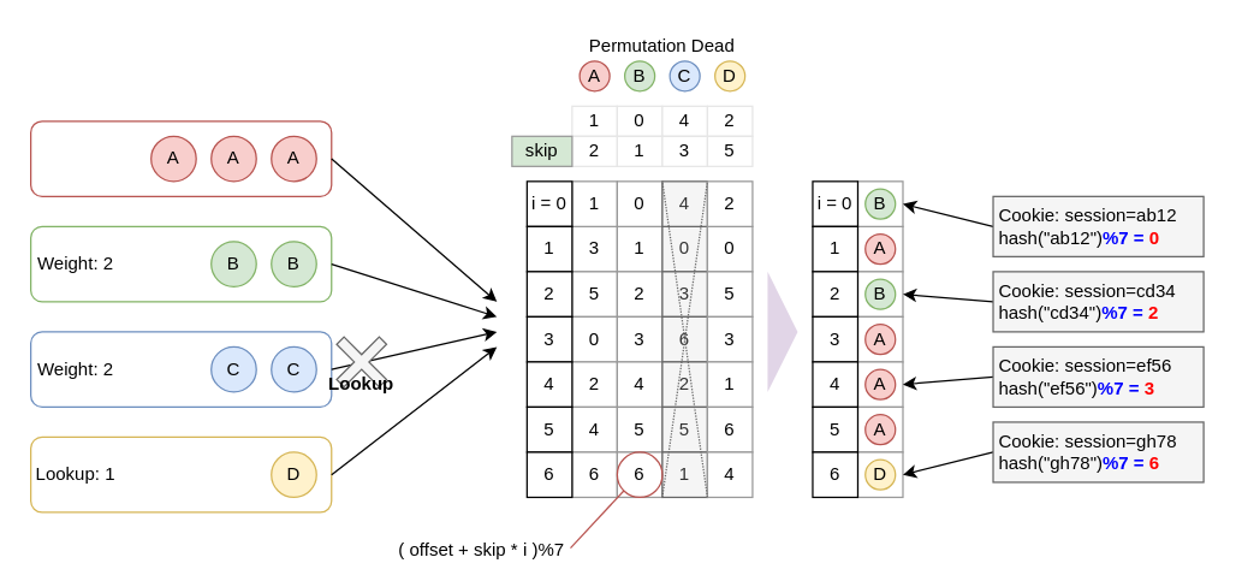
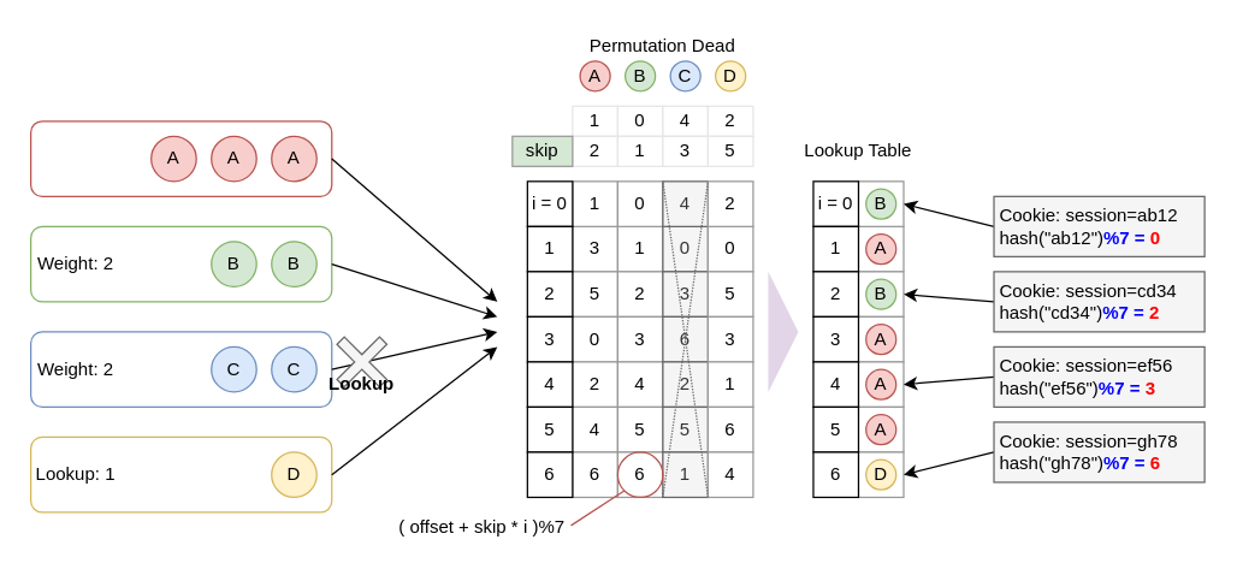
  <mxCell id="0" />
  <mxCell id="1" parent="0" />
  <mxCell id="2" value="" style="rounded=1;whiteSpace=wrap;html=1;fillColor=default;strokeColor=#b85450;" parent="1" vertex="1"><mxGeometry x="20" y="80" width="200" height="50" as="geometry" /></mxCell>
  <mxCell id="3" value="" style="rounded=1;whiteSpace=wrap;html=1;fillColor=default;strokeColor=#82b366;" parent="1" vertex="1"><mxGeometry x="20" y="150" width="200" height="50" as="geometry" /></mxCell>
  <mxCell id="4" value="" style="rounded=1;whiteSpace=wrap;html=1;fillColor=default;strokeColor=#6c8ebf;" parent="1" vertex="1"><mxGeometry x="20" y="220" width="200" height="50" as="geometry" /></mxCell>
  <mxCell id="5" value="" style="rounded=1;whiteSpace=wrap;html=1;fillColor=default;strokeColor=#d6b656;" parent="1" vertex="1"><mxGeometry x="20" y="290" width="200" height="50" as="geometry" /></mxCell>
  <mxCell id="6" value="" style="endArrow=classic;html=1;exitX=1;exitY=0.5;exitDx=0;exitDy=0;" parent="1" source="2" edge="1"><mxGeometry width="50" height="50" relative="1" as="geometry"><mxPoint x="310" y="220" as="sourcePoint" /><mxPoint x="330" y="200" as="targetPoint" /></mxGeometry></mxCell>
  <mxCell id="7" value="" style="endArrow=classic;html=1;exitX=1;exitY=0.5;exitDx=0;exitDy=0;" parent="1" source="5" edge="1"><mxGeometry width="50" height="50" relative="1" as="geometry"><mxPoint x="230" y="140" as="sourcePoint" /><mxPoint x="330" y="230" as="targetPoint" /></mxGeometry></mxCell>
  <mxCell id="8" value="" style="endArrow=classic;html=1;exitX=1;exitY=0.5;exitDx=0;exitDy=0;" parent="1" source="4" edge="1"><mxGeometry width="50" height="50" relative="1" as="geometry"><mxPoint x="230" y="310" as="sourcePoint" /><mxPoint x="330" y="220" as="targetPoint" /></mxGeometry></mxCell>
  <mxCell id="9" value="" style="endArrow=classic;html=1;exitX=1;exitY=0.5;exitDx=0;exitDy=0;" parent="1" source="3" edge="1"><mxGeometry width="50" height="50" relative="1" as="geometry"><mxPoint x="230" y="250" as="sourcePoint" /><mxPoint x="330" y="210" as="targetPoint" /></mxGeometry></mxCell>
  <mxCell id="10" value="A" style="ellipse;whiteSpace=wrap;html=1;aspect=fixed;fillColor=#f8cecc;strokeColor=#b85450;" parent="1" vertex="1"><mxGeometry x="180" y="90" width="30" height="30" as="geometry" /></mxCell>
  <mxCell id="11" value="A" style="ellipse;whiteSpace=wrap;html=1;aspect=fixed;fillColor=#f8cecc;strokeColor=#b85450;" parent="1" vertex="1"><mxGeometry x="140" y="90" width="30" height="30" as="geometry" /></mxCell>
  <mxCell id="12" value="A" style="ellipse;whiteSpace=wrap;html=1;aspect=fixed;fillColor=#f8cecc;strokeColor=#b85450;" parent="1" vertex="1"><mxGeometry x="100" y="90" width="30" height="30" as="geometry" /></mxCell>
  <mxCell id="13" value="B" style="ellipse;whiteSpace=wrap;html=1;aspect=fixed;fillColor=#d5e8d4;strokeColor=#82b366;" parent="1" vertex="1"><mxGeometry x="140" y="160" width="30" height="30" as="geometry" /></mxCell>
  <mxCell id="14" value="B" style="ellipse;whiteSpace=wrap;html=1;aspect=fixed;fillColor=#d5e8d4;strokeColor=#82b366;" parent="1" vertex="1"><mxGeometry x="180" y="160" width="30" height="30" as="geometry" /></mxCell>
  <mxCell id="15" value="C" style="ellipse;whiteSpace=wrap;html=1;aspect=fixed;fillColor=#dae8fc;strokeColor=#6c8ebf;" parent="1" vertex="1"><mxGeometry x="180" y="230" width="30" height="30" as="geometry" /></mxCell>
  <mxCell id="16" value="C" style="ellipse;whiteSpace=wrap;html=1;aspect=fixed;fillColor=#dae8fc;strokeColor=#6c8ebf;" parent="1" vertex="1"><mxGeometry x="140" y="230" width="30" height="30" as="geometry" /></mxCell>
  <mxCell id="17" value="D" style="ellipse;whiteSpace=wrap;html=1;aspect=fixed;fillColor=#fff2cc;strokeColor=#d6b656;" parent="1" vertex="1"><mxGeometry x="180" y="300" width="30" height="30" as="geometry" /></mxCell>
  <mxCell id="18" value="" style="shape=cross;whiteSpace=wrap;html=1;fillColor=#f5f5f5;size=0.173;fontColor=#333333;strokeColor=#666666;rotation=45;" parent="1" vertex="1"><mxGeometry x="220" y="220" width="40" height="40" as="geometry" /></mxCell>
  <mxCell id="19" value="Lookup" style="text;html=1;strokeColor=none;fillColor=none;align=center;verticalAlign=middle;whiteSpace=wrap;rounded=0;fontStyle=1" parent="1" vertex="1"><mxGeometry x="210" y="240" width="60" height="30" as="geometry" /></mxCell>
  <mxCell id="20" value="Weight: 2" style="text;html=1;strokeColor=none;fillColor=none;align=center;verticalAlign=middle;whiteSpace=wrap;rounded=0;" parent="1" vertex="1"><mxGeometry x="20" y="160" width="60" height="30" as="geometry" /></mxCell>
  <mxCell id="21" value="Weight: 2" style="text;html=1;strokeColor=none;fillColor=none;align=center;verticalAlign=middle;whiteSpace=wrap;rounded=0;" parent="1" vertex="1"><mxGeometry x="20" y="230" width="60" height="30" as="geometry" /></mxCell>
  <mxCell id="22" value="Lookup: 1" style="text;html=1;strokeColor=none;fillColor=none;align=center;verticalAlign=middle;whiteSpace=wrap;rounded=0;" parent="1" vertex="1"><mxGeometry x="20" y="300" width="60" height="30" as="geometry" /></mxCell>
  <mxCell id="23" value="3" style="whiteSpace=wrap;html=1;aspect=fixed;strokeColor=#999999;" vertex="1" parent="1"><mxGeometry x="380" y="150" width="30" height="30" as="geometry" /></mxCell>
  <mxCell id="24" value="5" style="whiteSpace=wrap;html=1;aspect=fixed;strokeColor=#999999;" vertex="1" parent="1"><mxGeometry x="380" y="180" width="30" height="30" as="geometry" /></mxCell>
  <mxCell id="25" value="0" style="whiteSpace=wrap;html=1;aspect=fixed;strokeColor=#999999;" vertex="1" parent="1"><mxGeometry x="380" y="210" width="30" height="30" as="geometry" /></mxCell>
  <mxCell id="26" value="2" style="whiteSpace=wrap;html=1;aspect=fixed;strokeColor=#999999;" vertex="1" parent="1"><mxGeometry x="380" y="240" width="30" height="30" as="geometry" /></mxCell>
  <mxCell id="27" value="4" style="whiteSpace=wrap;html=1;aspect=fixed;strokeColor=#999999;" vertex="1" parent="1"><mxGeometry x="380" y="270" width="30" height="30" as="geometry" /></mxCell>
  <mxCell id="28" value="6" style="whiteSpace=wrap;html=1;aspect=fixed;strokeColor=#999999;" vertex="1" parent="1"><mxGeometry x="380" y="300" width="30" height="30" as="geometry" /></mxCell>
  <mxCell id="29" value="1" style="whiteSpace=wrap;html=1;aspect=fixed;strokeColor=#999999;" vertex="1" parent="1"><mxGeometry x="380" y="120" width="30" height="30" as="geometry" /></mxCell>
  <mxCell id="30" value="1" style="whiteSpace=wrap;html=1;aspect=fixed;strokeColor=#999999;" vertex="1" parent="1"><mxGeometry x="410" y="150" width="30" height="30" as="geometry" /></mxCell>
  <mxCell id="31" value="2" style="whiteSpace=wrap;html=1;aspect=fixed;strokeColor=#999999;" vertex="1" parent="1"><mxGeometry x="410" y="180" width="30" height="30" as="geometry" /></mxCell>
  <mxCell id="32" value="3" style="whiteSpace=wrap;html=1;aspect=fixed;strokeColor=#999999;" vertex="1" parent="1"><mxGeometry x="410" y="210" width="30" height="30" as="geometry" /></mxCell>
  <mxCell id="33" value="4" style="whiteSpace=wrap;html=1;aspect=fixed;strokeColor=#999999;" vertex="1" parent="1"><mxGeometry x="410" y="240" width="30" height="30" as="geometry" /></mxCell>
  <mxCell id="34" value="5" style="whiteSpace=wrap;html=1;aspect=fixed;strokeColor=#999999;" vertex="1" parent="1"><mxGeometry x="410" y="270" width="30" height="30" as="geometry" /></mxCell>
  <mxCell id="35" value="6" style="whiteSpace=wrap;html=1;aspect=fixed;strokeColor=#999999;" vertex="1" parent="1"><mxGeometry x="410" y="300" width="30" height="30" as="geometry" /></mxCell>
  <mxCell id="36" value="0" style="whiteSpace=wrap;html=1;aspect=fixed;strokeColor=#999999;" vertex="1" parent="1"><mxGeometry x="410" y="120" width="30" height="30" as="geometry" /></mxCell>
  <mxCell id="37" value="0" style="whiteSpace=wrap;html=1;aspect=fixed;strokeColor=#666666;fillColor=#f5f5f5;fontColor=#333333;" vertex="1" parent="1"><mxGeometry x="440" y="150" width="30" height="30" as="geometry" /></mxCell>
  <mxCell id="38" value="3" style="whiteSpace=wrap;html=1;aspect=fixed;strokeColor=#666666;fillColor=#f5f5f5;fontColor=#333333;" vertex="1" parent="1"><mxGeometry x="440" y="180" width="30" height="30" as="geometry" /></mxCell>
  <mxCell id="39" value="6" style="whiteSpace=wrap;html=1;aspect=fixed;strokeColor=#666666;fillColor=#f5f5f5;fontColor=#333333;" vertex="1" parent="1"><mxGeometry x="440" y="210" width="30" height="30" as="geometry" /></mxCell>
  <mxCell id="40" value="2" style="whiteSpace=wrap;html=1;aspect=fixed;strokeColor=#666666;fillColor=#f5f5f5;fontColor=#333333;" vertex="1" parent="1"><mxGeometry x="440" y="240" width="30" height="30" as="geometry" /></mxCell>
  <mxCell id="41" value="5" style="whiteSpace=wrap;html=1;aspect=fixed;strokeColor=#666666;fillColor=#f5f5f5;fontColor=#333333;" vertex="1" parent="1"><mxGeometry x="440" y="270" width="30" height="30" as="geometry" /></mxCell>
  <mxCell id="42" value="1" style="whiteSpace=wrap;html=1;aspect=fixed;strokeColor=#666666;fillColor=#f5f5f5;fontColor=#333333;" vertex="1" parent="1"><mxGeometry x="440" y="300" width="30" height="30" as="geometry" /></mxCell>
  <mxCell id="43" value="4" style="whiteSpace=wrap;html=1;aspect=fixed;strokeColor=#666666;fillColor=#f5f5f5;fontColor=#333333;" vertex="1" parent="1"><mxGeometry x="440" y="120" width="30" height="30" as="geometry" /></mxCell>
  <mxCell id="44" value="0" style="whiteSpace=wrap;html=1;aspect=fixed;strokeColor=#999999;" vertex="1" parent="1"><mxGeometry x="470" y="150" width="30" height="30" as="geometry" /></mxCell>
  <mxCell id="45" value="5" style="whiteSpace=wrap;html=1;aspect=fixed;strokeColor=#999999;" vertex="1" parent="1"><mxGeometry x="470" y="180" width="30" height="30" as="geometry" /></mxCell>
  <mxCell id="46" value="3" style="whiteSpace=wrap;html=1;aspect=fixed;strokeColor=#999999;" vertex="1" parent="1"><mxGeometry x="470" y="210" width="30" height="30" as="geometry" /></mxCell>
  <mxCell id="47" value="1" style="whiteSpace=wrap;html=1;aspect=fixed;strokeColor=#999999;" vertex="1" parent="1"><mxGeometry x="470" y="240" width="30" height="30" as="geometry" /></mxCell>
  <mxCell id="48" value="6" style="whiteSpace=wrap;html=1;aspect=fixed;strokeColor=#999999;" vertex="1" parent="1"><mxGeometry x="470" y="270" width="30" height="30" as="geometry" /></mxCell>
  <mxCell id="49" value="4" style="whiteSpace=wrap;html=1;aspect=fixed;strokeColor=#999999;" vertex="1" parent="1"><mxGeometry x="470" y="300" width="30" height="30" as="geometry" /></mxCell>
  <mxCell id="50" value="2" style="whiteSpace=wrap;html=1;aspect=fixed;strokeColor=#999999;" vertex="1" parent="1"><mxGeometry x="470" y="120" width="30" height="30" as="geometry" /></mxCell>
  <mxCell id="51" value="Permutation Dead" style="text;html=1;strokeColor=none;fillColor=none;align=center;verticalAlign=middle;whiteSpace=wrap;rounded=0;" vertex="1" parent="1"><mxGeometry x="380" y="20" width="120" height="20" as="geometry" /></mxCell>
+ <mxCell id="52" value="Lookup Table" style="text;html=1;strokeColor=none;fillColor=none;align=center;verticalAlign=middle;whiteSpace=wrap;rounded=0;" vertex="1" parent="1"><mxGeometry x="530" y="90" width="80" height="20" as="geometry" /></mxCell>
  <mxCell id="53" value="A" style="ellipse;whiteSpace=wrap;html=1;aspect=fixed;fillColor=#f8cecc;strokeColor=#b85450;" vertex="1" parent="1"><mxGeometry x="385" y="40" width="20" height="20" as="geometry" /></mxCell>
  <mxCell id="54" value="B" style="ellipse;whiteSpace=wrap;html=1;aspect=fixed;fillColor=#d5e8d4;strokeColor=#82b366;" vertex="1" parent="1"><mxGeometry x="415" y="40" width="20" height="20" as="geometry" /></mxCell>
  <mxCell id="55" value="C" style="ellipse;whiteSpace=wrap;html=1;aspect=fixed;fillColor=#dae8fc;strokeColor=#6c8ebf;" vertex="1" parent="1"><mxGeometry x="445" y="40" width="20" height="20" as="geometry" /></mxCell>
  <mxCell id="56" value="D" style="ellipse;whiteSpace=wrap;html=1;aspect=fixed;fillColor=#fff2cc;strokeColor=#d6b656;" vertex="1" parent="1"><mxGeometry x="475" y="40" width="20" height="20" as="geometry" /></mxCell>
  <mxCell id="57" value="i = 0" style="rounded=0;whiteSpace=wrap;html=1;" vertex="1" parent="1"><mxGeometry x="350" y="120" width="30" height="30" as="geometry" /></mxCell>
  <mxCell id="58" value="1" style="rounded=0;whiteSpace=wrap;html=1;" vertex="1" parent="1"><mxGeometry x="350" y="150" width="30" height="30" as="geometry" /></mxCell>
  <mxCell id="59" value="1" style="rounded=0;whiteSpace=wrap;html=1;strokeColor=#E6E6E6;fillColor=default;" vertex="1" parent="1"><mxGeometry x="380" y="70" width="30" height="20" as="geometry" /></mxCell>
  <mxCell id="60" value="0" style="rounded=0;whiteSpace=wrap;html=1;strokeColor=#E6E6E6;fillColor=default;" vertex="1" parent="1"><mxGeometry x="410" y="70" width="30" height="20" as="geometry" /></mxCell>
  <mxCell id="61" value="4" style="rounded=0;whiteSpace=wrap;html=1;strokeColor=#E6E6E6;fillColor=default;" vertex="1" parent="1"><mxGeometry x="440" y="70" width="30" height="20" as="geometry" /></mxCell>
  <mxCell id="62" value="2" style="rounded=0;whiteSpace=wrap;html=1;strokeColor=#E6E6E6;fillColor=default;" vertex="1" parent="1"><mxGeometry x="470" y="70" width="30" height="20" as="geometry" /></mxCell>
  <mxCell id="63" value="2" style="rounded=0;whiteSpace=wrap;html=1;strokeColor=#E6E6E6;fillColor=default;" vertex="1" parent="1"><mxGeometry x="380" y="90" width="30" height="20" as="geometry" /></mxCell>
  <mxCell id="64" value="1" style="rounded=0;whiteSpace=wrap;html=1;strokeColor=#E6E6E6;fillColor=default;" vertex="1" parent="1"><mxGeometry x="410" y="90" width="30" height="20" as="geometry" /></mxCell>
  <mxCell id="65" value="3" style="rounded=0;whiteSpace=wrap;html=1;strokeColor=#E6E6E6;fillColor=default;" vertex="1" parent="1"><mxGeometry x="440" y="90" width="30" height="20" as="geometry" /></mxCell>
  <mxCell id="66" value="5" style="rounded=0;whiteSpace=wrap;html=1;strokeColor=#E6E6E6;fillColor=default;" vertex="1" parent="1"><mxGeometry x="470" y="90" width="30" height="20" as="geometry" /></mxCell>
  <mxCell id="67" value="2" style="rounded=0;whiteSpace=wrap;html=1;" vertex="1" parent="1"><mxGeometry x="350" y="180" width="30" height="30" as="geometry" /></mxCell>
  <mxCell id="68" value="3" style="rounded=0;whiteSpace=wrap;html=1;" vertex="1" parent="1"><mxGeometry x="350" y="210" width="30" height="30" as="geometry" /></mxCell>
  <mxCell id="69" value="4" style="rounded=0;whiteSpace=wrap;html=1;" vertex="1" parent="1"><mxGeometry x="350" y="240" width="30" height="30" as="geometry" /></mxCell>
  <mxCell id="70" value="5" style="rounded=0;whiteSpace=wrap;html=1;" vertex="1" parent="1"><mxGeometry x="350" y="270" width="30" height="30" as="geometry" /></mxCell>
  <mxCell id="71" value="6" style="rounded=0;whiteSpace=wrap;html=1;" vertex="1" parent="1"><mxGeometry x="350" y="300" width="30" height="30" as="geometry" /></mxCell>
  <mxCell id="72" value="skip" style="rounded=0;whiteSpace=wrap;html=1;strokeColor=#999999;fillColor=#d5e8d4;" vertex="1" parent="1"><mxGeometry x="340" y="90" width="40" height="20" as="geometry" /></mxCell>
  <mxCell id="73" value="" style="ellipse;whiteSpace=wrap;html=1;aspect=fixed;strokeColor=#b85450;fillColor=none;" vertex="1" parent="1"><mxGeometry x="410" y="300" width="30" height="30" as="geometry" /></mxCell>
  <mxCell id="74" style="edgeStyle=none;html=1;entryX=0;entryY=1;entryDx=0;entryDy=0;fillColor=#f8cecc;strokeColor=#b85450;exitX=0.991;exitY=0.437;exitDx=0;exitDy=0;exitPerimeter=0;endArrow=none;endFill=0;" edge="1" parent="1" source="75" target="73"><mxGeometry relative="1" as="geometry" /></mxCell>
- <mxCell id="75" value="( offset + skip * i )%7" style="text;html=1;strokeColor=none;fillColor=none;align=center;verticalAlign=middle;whiteSpace=wrap;rounded=0;" vertex="1" parent="1"><mxGeometry x="260" y="355" width="120" height="20" as="geometry" /></mxCell>
+ <mxCell id="75" value="( offset + skip * i )%7" style="text;html=1;strokeColor=none;fillColor=none;align=center;verticalAlign=middle;whiteSpace=wrap;rounded=0;" vertex="1" parent="1"><mxGeometry x="260" y="340" width="120" height="20" as="geometry" /></mxCell>
  <mxCell id="76" value="" style="whiteSpace=wrap;html=1;aspect=fixed;strokeColor=#999999;" vertex="1" parent="1"><mxGeometry x="570" y="150" width="30" height="30" as="geometry" /></mxCell>
  <mxCell id="77" value="" style="whiteSpace=wrap;html=1;aspect=fixed;strokeColor=#999999;" vertex="1" parent="1"><mxGeometry x="570" y="180" width="30" height="30" as="geometry" /></mxCell>
  <mxCell id="78" value="" style="whiteSpace=wrap;html=1;aspect=fixed;strokeColor=#999999;" vertex="1" parent="1"><mxGeometry x="570" y="210" width="30" height="30" as="geometry" /></mxCell>
  <mxCell id="79" value="" style="whiteSpace=wrap;html=1;aspect=fixed;strokeColor=#999999;" vertex="1" parent="1"><mxGeometry x="570" y="240" width="30" height="30" as="geometry" /></mxCell>
  <mxCell id="80" value="" style="whiteSpace=wrap;html=1;aspect=fixed;strokeColor=#999999;" vertex="1" parent="1"><mxGeometry x="570" y="270" width="30" height="30" as="geometry" /></mxCell>
  <mxCell id="81" value="" style="whiteSpace=wrap;html=1;aspect=fixed;strokeColor=#999999;" vertex="1" parent="1"><mxGeometry x="570" y="300" width="30" height="30" as="geometry" /></mxCell>
  <mxCell id="82" value="" style="whiteSpace=wrap;html=1;aspect=fixed;strokeColor=#999999;" vertex="1" parent="1"><mxGeometry x="570" y="120" width="30" height="30" as="geometry" /></mxCell>
  <mxCell id="83" value="i = 0" style="rounded=0;whiteSpace=wrap;html=1;" vertex="1" parent="1"><mxGeometry x="540" y="120" width="30" height="30" as="geometry" /></mxCell>
  <mxCell id="84" value="1" style="rounded=0;whiteSpace=wrap;html=1;" vertex="1" parent="1"><mxGeometry x="540" y="150" width="30" height="30" as="geometry" /></mxCell>
  <mxCell id="85" value="2" style="rounded=0;whiteSpace=wrap;html=1;" vertex="1" parent="1"><mxGeometry x="540" y="180" width="30" height="30" as="geometry" /></mxCell>
  <mxCell id="86" value="3" style="rounded=0;whiteSpace=wrap;html=1;" vertex="1" parent="1"><mxGeometry x="540" y="210" width="30" height="30" as="geometry" /></mxCell>
  <mxCell id="87" value="4" style="rounded=0;whiteSpace=wrap;html=1;" vertex="1" parent="1"><mxGeometry x="540" y="240" width="30" height="30" as="geometry" /></mxCell>
  <mxCell id="88" value="5" style="rounded=0;whiteSpace=wrap;html=1;" vertex="1" parent="1"><mxGeometry x="540" y="270" width="30" height="30" as="geometry" /></mxCell>
  <mxCell id="89" value="6" style="rounded=0;whiteSpace=wrap;html=1;" vertex="1" parent="1"><mxGeometry x="540" y="300" width="30" height="30" as="geometry" /></mxCell>
  <mxCell id="90" value="A" style="ellipse;whiteSpace=wrap;html=1;aspect=fixed;fillColor=#f8cecc;strokeColor=#b85450;" vertex="1" parent="1"><mxGeometry x="575" y="155" width="20" height="20" as="geometry" /></mxCell>
  <mxCell id="91" value="B" style="ellipse;whiteSpace=wrap;html=1;aspect=fixed;fillColor=#d5e8d4;strokeColor=#82b366;" vertex="1" parent="1"><mxGeometry x="575" y="125" width="20" height="20" as="geometry" /></mxCell>
  <mxCell id="92" value="D" style="ellipse;whiteSpace=wrap;html=1;aspect=fixed;fillColor=#fff2cc;strokeColor=#d6b656;" vertex="1" parent="1"><mxGeometry x="575" y="305" width="20" height="20" as="geometry" /></mxCell>
  <mxCell id="93" value="A" style="ellipse;whiteSpace=wrap;html=1;aspect=fixed;fillColor=#f8cecc;strokeColor=#b85450;" vertex="1" parent="1"><mxGeometry x="575" y="215" width="20" height="20" as="geometry" /></mxCell>
  <mxCell id="94" value="A" style="ellipse;whiteSpace=wrap;html=1;aspect=fixed;fillColor=#f8cecc;strokeColor=#b85450;" vertex="1" parent="1"><mxGeometry x="575" y="275" width="20" height="20" as="geometry" /></mxCell>
  <mxCell id="95" value="B" style="ellipse;whiteSpace=wrap;html=1;aspect=fixed;fillColor=#d5e8d4;strokeColor=#82b366;" vertex="1" parent="1"><mxGeometry x="575" y="185" width="20" height="20" as="geometry" /></mxCell>
  <mxCell id="96" value="A" style="ellipse;whiteSpace=wrap;html=1;aspect=fixed;fillColor=#f8cecc;strokeColor=#b85450;" vertex="1" parent="1"><mxGeometry x="575" y="245" width="20" height="20" as="geometry" /></mxCell>
  <mxCell id="97" value="" style="triangle;whiteSpace=wrap;html=1;strokeColor=none;fillColor=#e1d5e7;" vertex="1" parent="1"><mxGeometry x="510" y="180" width="20" height="80" as="geometry" /></mxCell>
  <mxCell id="98" style="edgeStyle=none;html=1;exitX=0;exitY=0.5;exitDx=0;exitDy=0;fontColor=#000000;entryX=1;entryY=0.5;entryDx=0;entryDy=0;" edge="1" parent="1" source="99" target="79"><mxGeometry relative="1" as="geometry"><mxPoint x="570" y="310" as="targetPoint" /></mxGeometry></mxCell>
  <mxCell id="99" value="&lt;font color=&quot;#000000&quot;&gt;Cookie: session=ef56&lt;br&gt;hash(&quot;ef56&quot;&lt;/font&gt;&lt;font style=&quot;&quot; color=&quot;#000000&quot;&gt;)&lt;/font&gt;&lt;font style=&quot;font-weight: bold;&quot; color=&quot;#0000ff&quot;&gt;%7 = &lt;/font&gt;&lt;font color=&quot;#ff0000&quot; style=&quot;font-weight: bold;&quot;&gt;3&lt;/font&gt;" style="rounded=0;whiteSpace=wrap;html=1;fillColor=#f5f5f5;fontColor=#333333;strokeColor=#666666;align=left;spacingLeft=2;" vertex="1" parent="1"><mxGeometry x="660" y="230" width="140" height="40" as="geometry" /></mxCell>
  <mxCell id="100" style="edgeStyle=none;html=1;exitX=0;exitY=0.5;exitDx=0;exitDy=0;fontColor=#000000;entryX=1;entryY=0.5;entryDx=0;entryDy=0;" edge="1" parent="1" source="101" target="77"><mxGeometry relative="1" as="geometry"><mxPoint x="570" y="150" as="targetPoint" /></mxGeometry></mxCell>
  <mxCell id="101" value="&lt;span style=&quot;color: rgb(0, 0, 0);&quot;&gt;Cookie: session=cd34&lt;/span&gt;&lt;br style=&quot;border-color: var(--border-color); color: rgb(0, 0, 0);&quot;&gt;&lt;font color=&quot;#000000&quot;&gt;hash(&quot;cd34&quot;&lt;/font&gt;&lt;font style=&quot;&quot; color=&quot;#000000&quot;&gt;)&lt;/font&gt;&lt;font style=&quot;font-weight: bold;&quot; color=&quot;#0000ff&quot;&gt;%7 = &lt;/font&gt;&lt;font color=&quot;#ff0000&quot; style=&quot;font-weight: bold;&quot;&gt;2&lt;/font&gt;" style="rounded=0;whiteSpace=wrap;html=1;fillColor=#f5f5f5;fontColor=#333333;strokeColor=#666666;align=left;spacingLeft=2;" vertex="1" parent="1"><mxGeometry x="660" y="180" width="140" height="40" as="geometry" /></mxCell>
  <mxCell id="102" style="edgeStyle=none;html=1;exitX=0;exitY=0.5;exitDx=0;exitDy=0;fontColor=#000000;entryX=1;entryY=0.5;entryDx=0;entryDy=0;" edge="1" parent="1" source="103" target="81"><mxGeometry relative="1" as="geometry"><mxPoint x="570" y="350" as="targetPoint" /></mxGeometry></mxCell>
  <mxCell id="103" value="&lt;font color=&quot;#000000&quot;&gt;Cookie: session=gh78&lt;br&gt;hash(&quot;gh78&quot;&lt;/font&gt;&lt;font style=&quot;&quot; color=&quot;#000000&quot;&gt;)&lt;/font&gt;&lt;font style=&quot;font-weight: bold;&quot; color=&quot;#0000ff&quot;&gt;%7 = &lt;/font&gt;&lt;font color=&quot;#ff0000&quot; style=&quot;font-weight: bold;&quot;&gt;6&lt;/font&gt;" style="rounded=0;whiteSpace=wrap;html=1;fillColor=#f5f5f5;fontColor=#333333;strokeColor=#666666;align=left;spacingLeft=2;" vertex="1" parent="1"><mxGeometry x="660" y="280" width="140" height="40" as="geometry" /></mxCell>
  <mxCell id="104" style="edgeStyle=none;html=1;exitX=0;exitY=0.5;exitDx=0;exitDy=0;fontColor=#000000;entryX=1;entryY=0.5;entryDx=0;entryDy=0;" edge="1" parent="1" source="105" target="82"><mxGeometry relative="1" as="geometry"><mxPoint x="570" y="150" as="targetPoint" /></mxGeometry></mxCell>
  <mxCell id="105" value="&lt;span style=&quot;color: rgb(0, 0, 0);&quot;&gt;Cookie: session=ab12&lt;/span&gt;&lt;br style=&quot;border-color: var(--border-color); color: rgb(0, 0, 0);&quot;&gt;&lt;font color=&quot;#000000&quot;&gt;hash(&quot;ab12&quot;&lt;/font&gt;&lt;font style=&quot;&quot; color=&quot;#000000&quot;&gt;)&lt;/font&gt;&lt;font style=&quot;font-weight: bold;&quot; color=&quot;#0000ff&quot;&gt;%7 = &lt;/font&gt;&lt;font color=&quot;#ff0000&quot; style=&quot;font-weight: bold;&quot;&gt;0&lt;/font&gt;" style="rounded=0;whiteSpace=wrap;html=1;fillColor=#f5f5f5;fontColor=#333333;strokeColor=#666666;align=left;spacingLeft=2;" vertex="1" parent="1"><mxGeometry x="660" y="130" width="140" height="40" as="geometry" /></mxCell>
  <mxCell id="106" value="" style="endArrow=none;html=1;entryX=1;entryY=0;entryDx=0;entryDy=0;dashed=1;dashPattern=1 1;fillColor=#f5f5f5;strokeColor=#666666;" edge="1" parent="1" target="43"><mxGeometry width="50" height="50" relative="1" as="geometry"><mxPoint x="440" y="330" as="sourcePoint" /><mxPoint x="490" y="280" as="targetPoint" /></mxGeometry></mxCell>
  <mxCell id="107" value="" style="endArrow=none;html=1;entryX=0;entryY=0;entryDx=0;entryDy=0;exitX=1;exitY=1;exitDx=0;exitDy=0;dashed=1;dashPattern=1 1;fillColor=#f5f5f5;strokeColor=#666666;" edge="1" parent="1" source="42" target="43"><mxGeometry width="50" height="50" relative="1" as="geometry"><mxPoint x="450" y="340" as="sourcePoint" /><mxPoint x="480" y="130" as="targetPoint" /></mxGeometry></mxCell>
